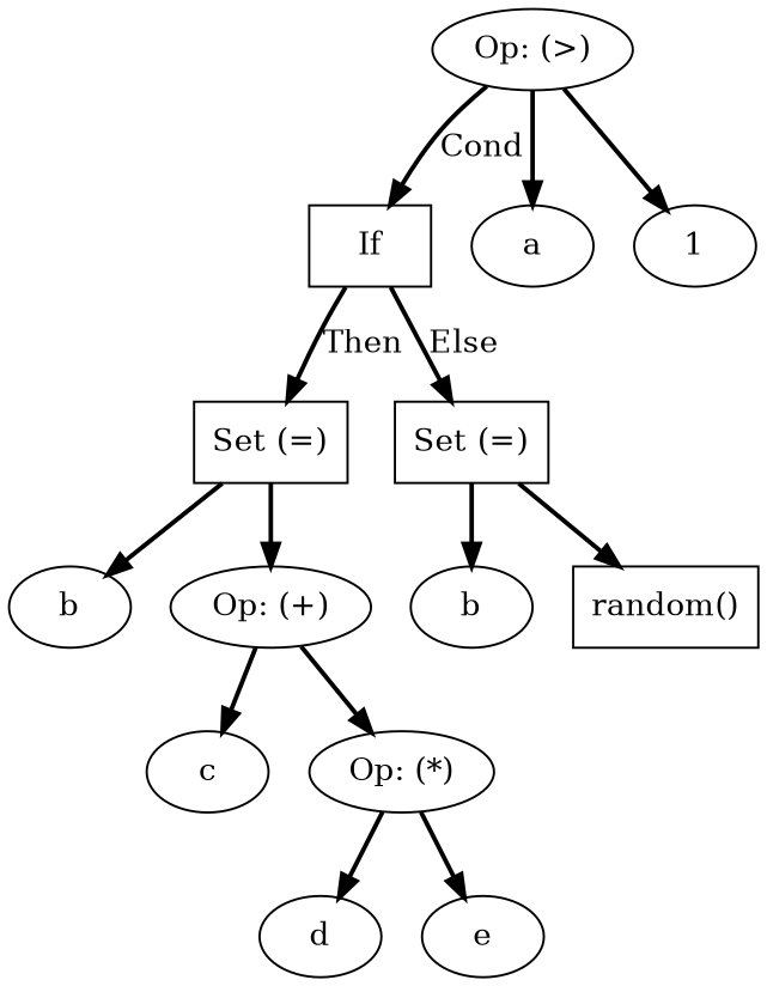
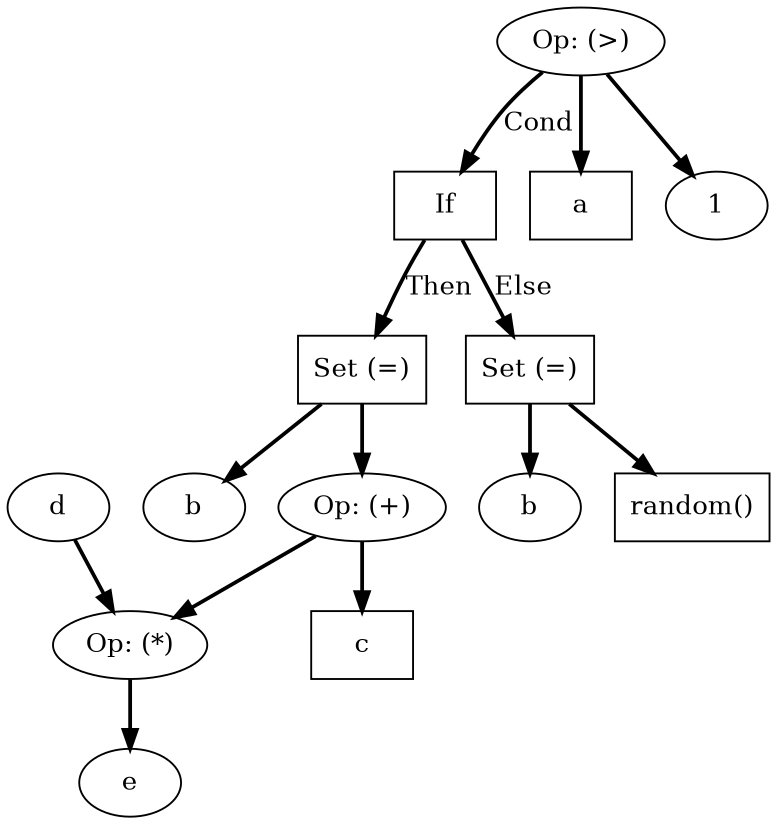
  digraph {
    rankdir=tb
    edge [penwidth=2.0]
    n1 [label=If shape=rectangle]
    n2 [label="Set (=)" shape=rectangle]
    n3 [label="Set (=)" shape=rectangle]
    n4 [label="Op: (>)"]
-   n5 [label=a]
+   n5 [label=a shape=box]
    n6 [label=1]
    n7 [label=b]
    n8 [label="Op: (+)"]
    n9 [label=b]
    n10 [label="random()" shape=box]
-   n11 [label=c]
+   n11 [label=c shape=box]
    n12 [label="Op: (*)"]
    n13 [label=d]
    n14 [label=e]
    n1 -> n2 [label=Then]
    n1 -> n3 [label=Else]
    n2 -> n7
    n2 -> n8
    n3 -> n9
    n3 -> n10
    n4 -> n1 [label=Cond]
    n4 -> n5
    n4 -> n6
    n8 -> n11
    n8 -> n12
-   n12 -> n13
+   n13 -> n12
    n12 -> n14
  }
